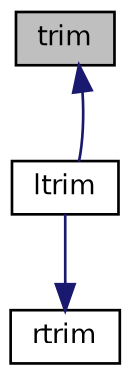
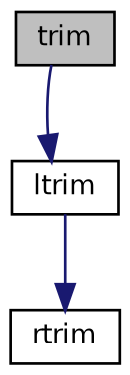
  digraph {
    rankdir=TB
    node [color=black fillcolor=white fontname=Helvetica fontsize=10 shape=record style=filled]
    edge [color=midnightblue fontname=Helvetica fontsize=10 labelfontname=Helvetica labelfontsize=10 style=solid]
    n1 [fillcolor=grey75 fontcolor=black height=0.2 label=trim width=0.4]
    n2 [height=0.2 label=ltrim width=0.4]
    n3 [height=0.2 label=rtrim width=0.4]
-   n2 -> n1
+   n1 -> n2
    n2 -> n3
  }
